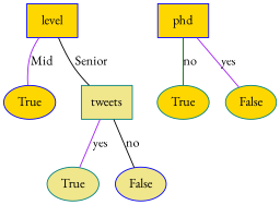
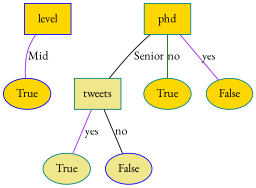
  graph {
    fontname="EB Garamond"
    node [color=teal fillcolor=gold fontname="EB Garamond" style=filled]
    edge [color=purple fontname="EB Garamond"]
    level [color=blue shape=box]
    n2 [color=blue label=True]
    tweets [fillcolor=khaki shape=box]
-   phd [color=blue shape=box]
+   phd [shape=box]
    n5 [label=True]
    n6 [label=False]
    n7 [fillcolor=khaki label=True]
    n8 [color=blue fillcolor=khaki label=False]
    level -- n2 [label=Mid]
-   level -- tweets [color=black label=Senior]
+   phd -- tweets [color=black label=Senior]
    tweets -- n7 [label=yes]
    tweets -- n8 [color=black label=no]
    phd -- n5 [color=darkgreen label=no]
    phd -- n6 [label=yes]
  }
